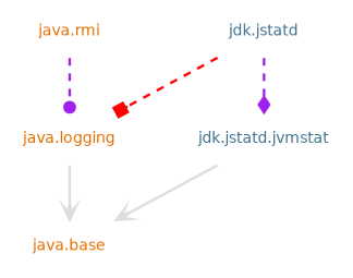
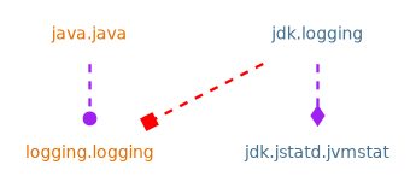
  digraph {
    nodesep=.5
    pencolor=transparent
    ranksep=0.600000
    node [fontcolor="#e76f00" fontname=DejaVuSans fontsize=12 group=java margin=".2,.2" shape=plaintext]
    edge [arrowhead=open arrowsize=1 color="#dddddd" penwidth=2 style=dashed]
-   "java.logging"
-   "java.base"
-   "java.rmi"
+   "java.logging" [label="logging.logging"]
+   "java.rmi" [label="java.java"]
    n4 [fontcolor="#437291" group=jdk label="jdk.jstatd.jvmstat"]
-   "jdk.jstatd" [fontcolor="#437291" group=jdk]
+   "jdk.jstatd" [fontcolor="#437291" group=jdk label="jdk.logging"]
    subgraph sub_1 {
      rank=same
      "java.logging"
    }
    subgraph sub_2 {
      "java.logging"
-     "java.base"
      "java.rmi"
    }
    subgraph sub_3 {
      n4
      "jdk.jstatd"
    }
-   "java.logging" -> "java.base" [weight=10 style=""]
    "java.rmi" -> "java.logging" [arrowhead=dot color=purple weight=10]
-   n4 -> "java.base" [style=""]
    "jdk.jstatd" -> "java.logging" [arrowhead=box color=red]
    "jdk.jstatd" -> n4 [arrowhead=diamond color=purple]
  }
